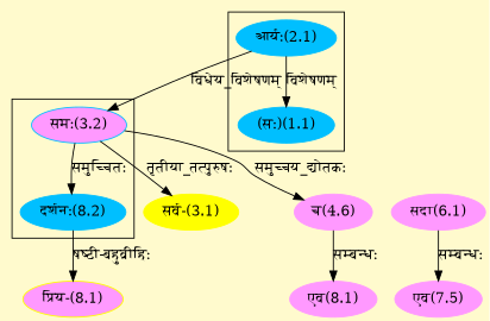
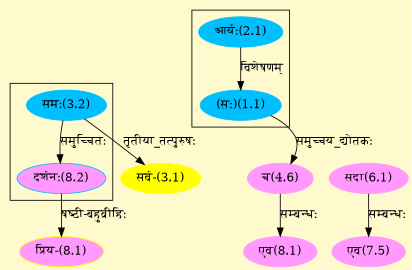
  digraph {
    bgcolor=lemonchiffon1
    compound=true
    rankdir=BT
    node [color="#00BFFF" style=filled]
    edge [dir=back]
    n1 [label="(सः)(1.1)"]
    n2 [label="आर्यः(2.1)"]
-   n3 [label="दर्शनः(8.2)"]
-   n4 [label="समः(3.2)" fillcolor="#FF99FF"]
+   n3 [label="दर्शनः(8.2)" fillcolor="#FF99FF"]
+   n4 [label="समः(3.2)"]
    n5 [color="#FFFF00" label="सर्व-(3.1)"]
    n6 [color="#FF99FF" label="च(4.6)"]
    n7 [color="#FF99FF" label="एव(8.1)"]
    n8 [color="#FF99FF" label="सदा(6.1)"]
    n9 [color="#FF99FF" label="एव(7.5)"]
    n10 [color="#FFFF00" fillcolor="#FF99FF" label="प्रिय-(8.1)"]
    subgraph cluster_1 {
      n1
      n2
    }
    subgraph cluster_2 {
      n3
      n4
    }
    n1 -> n2 [label="विशेषणम्"]
    n3 -> n4 [label="समुच्चितः"]
-   n4 -> n2 [label="विधेय_विशेषणम्"]
    n5 -> n4 [label="तृतीया_तत्पुरुषः"]
-   n6 -> n4 [label="समुच्चय_द्योतकः"]
+   n6 -> n1 [label="समुच्चय_द्योतकः"]
    n7 -> n6 [label="सम्बन्धः"]
    n9 -> n8 [label="सम्बन्धः"]
    n10 -> n3 [label="षष्ठी-बहुव्रीहिः"]
  }
